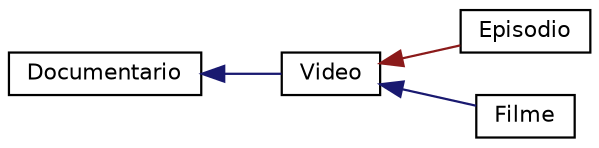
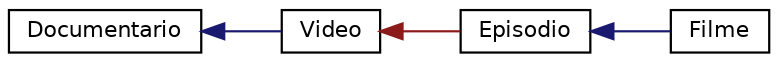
  digraph {
    rankdir=LR
    node [color=black fillcolor=white fontname=Helvetica fontsize=10 shape=record style=filled]
    edge [color=midnightblue dir=back fontname=Helvetica fontsize=10 labelfontname=Helvetica labelfontsize=10 style=solid]
    n1 [height=0.2 label=Video width=0.4]
    n2 [height=0.2 label=Episodio width=0.4]
    n3 [height=0.2 label=Filme width=0.4]
    n4 [height=0.2 label=Documentario width=0.4]
    n1 -> n2 [color=firebrick4]
-   n1 -> n3
+   n2 -> n3
    n4 -> n1
  }
